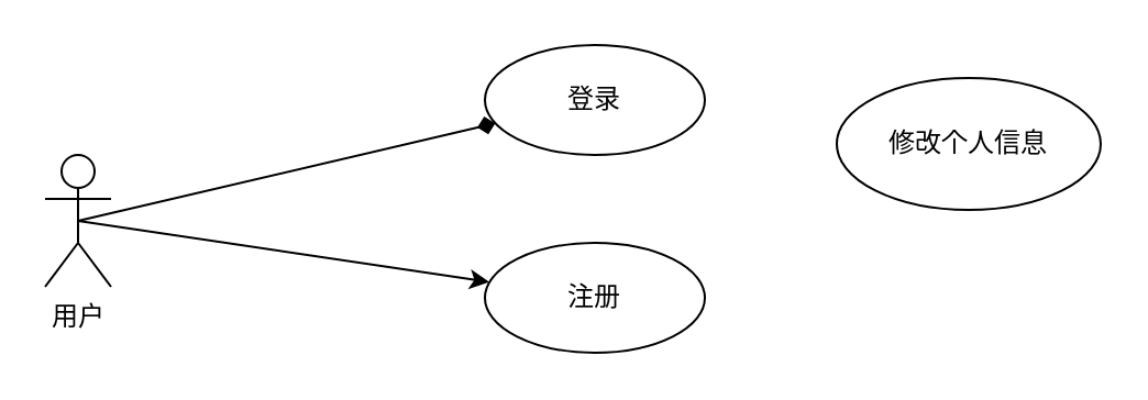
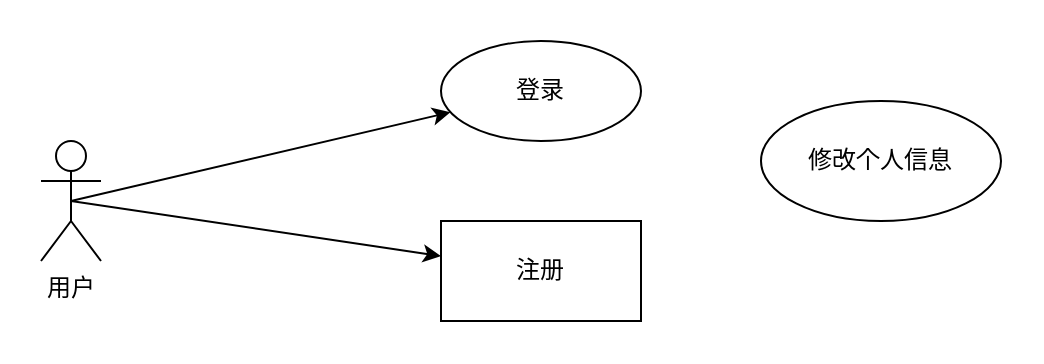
  <mxCell id="0" />
  <mxCell id="1" parent="0" />
  <mxCell id="2" value="登录" style="ellipse;whiteSpace=wrap;html=1;" vertex="1" parent="1"><mxGeometry x="220" y="20" width="100" height="50" as="geometry" /></mxCell>
- <mxCell id="3" value="注册" style="ellipse;whiteSpace=wrap;html=1;" vertex="1" parent="1"><mxGeometry x="220" y="110" width="100" height="50" as="geometry" /></mxCell>
- <mxCell id="4" value="修改个人信息" style="ellipse;whiteSpace=wrap;html=1;" vertex="1" parent="1"><mxGeometry x="380" y="35" width="120" height="60" as="geometry" /></mxCell>
- <mxCell id="5" style="edgeStyle=none;html=1;exitX=0.5;exitY=0.5;exitDx=0;exitDy=0;exitPerimeter=0;strokeWidth=1;endArrow=diamond;endFill=1;endSize=6;" edge="1" parent="1" source="7" target="2"><mxGeometry relative="1" as="geometry" /></mxCell>
+ <mxCell id="3" value="注册" style="whiteSpace=wrap;html=1;rounded=0;" vertex="1" parent="1"><mxGeometry x="220" y="110" width="100" height="50" as="geometry" /></mxCell>
+ <mxCell id="4" value="修改个人信息" style="ellipse;whiteSpace=wrap;html=1;" vertex="1" parent="1"><mxGeometry x="380" y="50" width="120" height="60" as="geometry" /></mxCell>
+ <mxCell id="5" style="edgeStyle=none;html=1;exitX=0.5;exitY=0.5;exitDx=0;exitDy=0;exitPerimeter=0;strokeWidth=1;endArrow=classic;endFill=1;endSize=6;" edge="1" parent="1" source="7" target="2"><mxGeometry relative="1" as="geometry" /></mxCell>
  <mxCell id="6" style="edgeStyle=none;html=1;exitX=0.5;exitY=0.5;exitDx=0;exitDy=0;exitPerimeter=0;strokeWidth=1;endArrow=classic;endFill=1;endSize=6;" edge="1" parent="1" source="7" target="3"><mxGeometry relative="1" as="geometry" /></mxCell>
  <mxCell id="7" value="用户" style="shape=umlActor;verticalLabelPosition=bottom;verticalAlign=top;html=1;outlineConnect=0;" vertex="1" parent="1"><mxGeometry x="20" y="70" width="30" height="60" as="geometry" /></mxCell>
